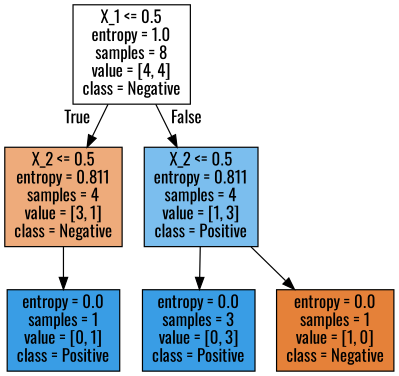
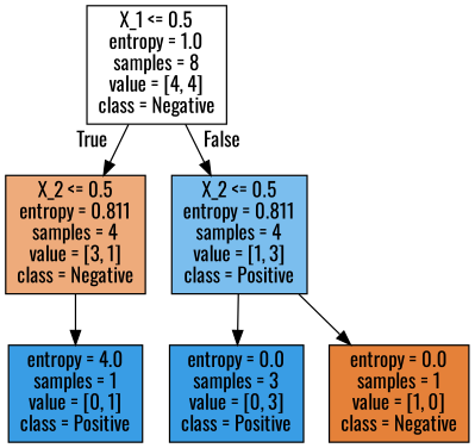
  digraph {
    fontname=Oswald
    node [color=black fillcolor="#399de5" fontname=Oswald shape=box style=filled]
    edge [fontname=Oswald]
    n1 [fillcolor="#ffffff" label="X_1 <= 0.5\nentropy = 1.0\nsamples = 8\nvalue = [4, 4]\nclass = Negative"]
    n2 [fillcolor="#eeab7b" label="X_2 <= 0.5\nentropy = 0.811\nsamples = 4\nvalue = [3, 1]\nclass = Negative"]
    n3 [fillcolor="#7bbeee" label="X_2 <= 0.5\nentropy = 0.811\nsamples = 4\nvalue = [1, 3]\nclass = Positive"]
-   n4 [label="entropy = 0.0\nsamples = 1\nvalue = [0, 1]\nclass = Positive"]
+   n4 [label="entropy = 4.0\nsamples = 1\nvalue = [0, 1]\nclass = Positive"]
    n5 [label="entropy = 0.0\nsamples = 3\nvalue = [0, 3]\nclass = Positive"]
    n6 [fillcolor="#e58139" label="entropy = 0.0\nsamples = 1\nvalue = [1, 0]\nclass = Negative"]
    n1 -> n2 [headlabel=True labelangle=45 labeldistance=2.5]
    n1 -> n3 [headlabel=False labelangle=-45 labeldistance=2.5]
    n2 -> n4
    n3 -> n5
    n3 -> n6
  }
